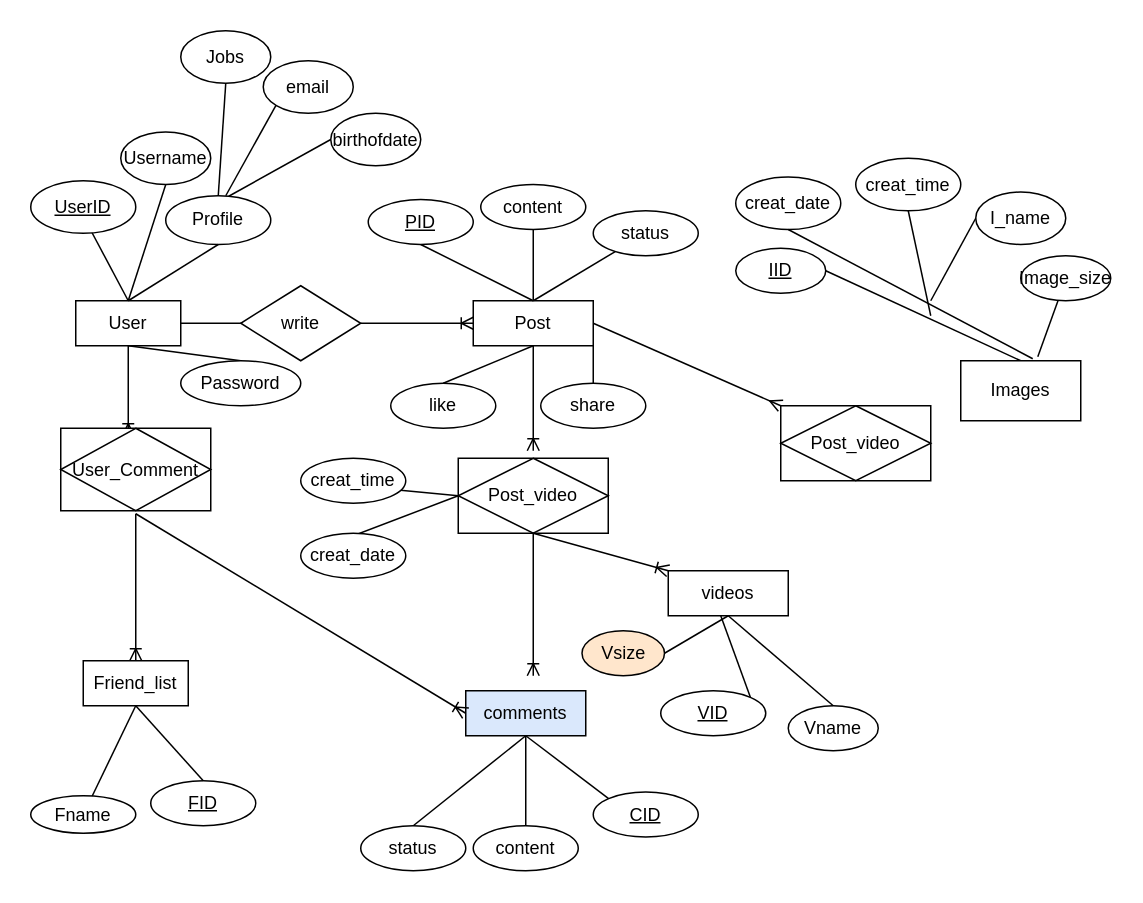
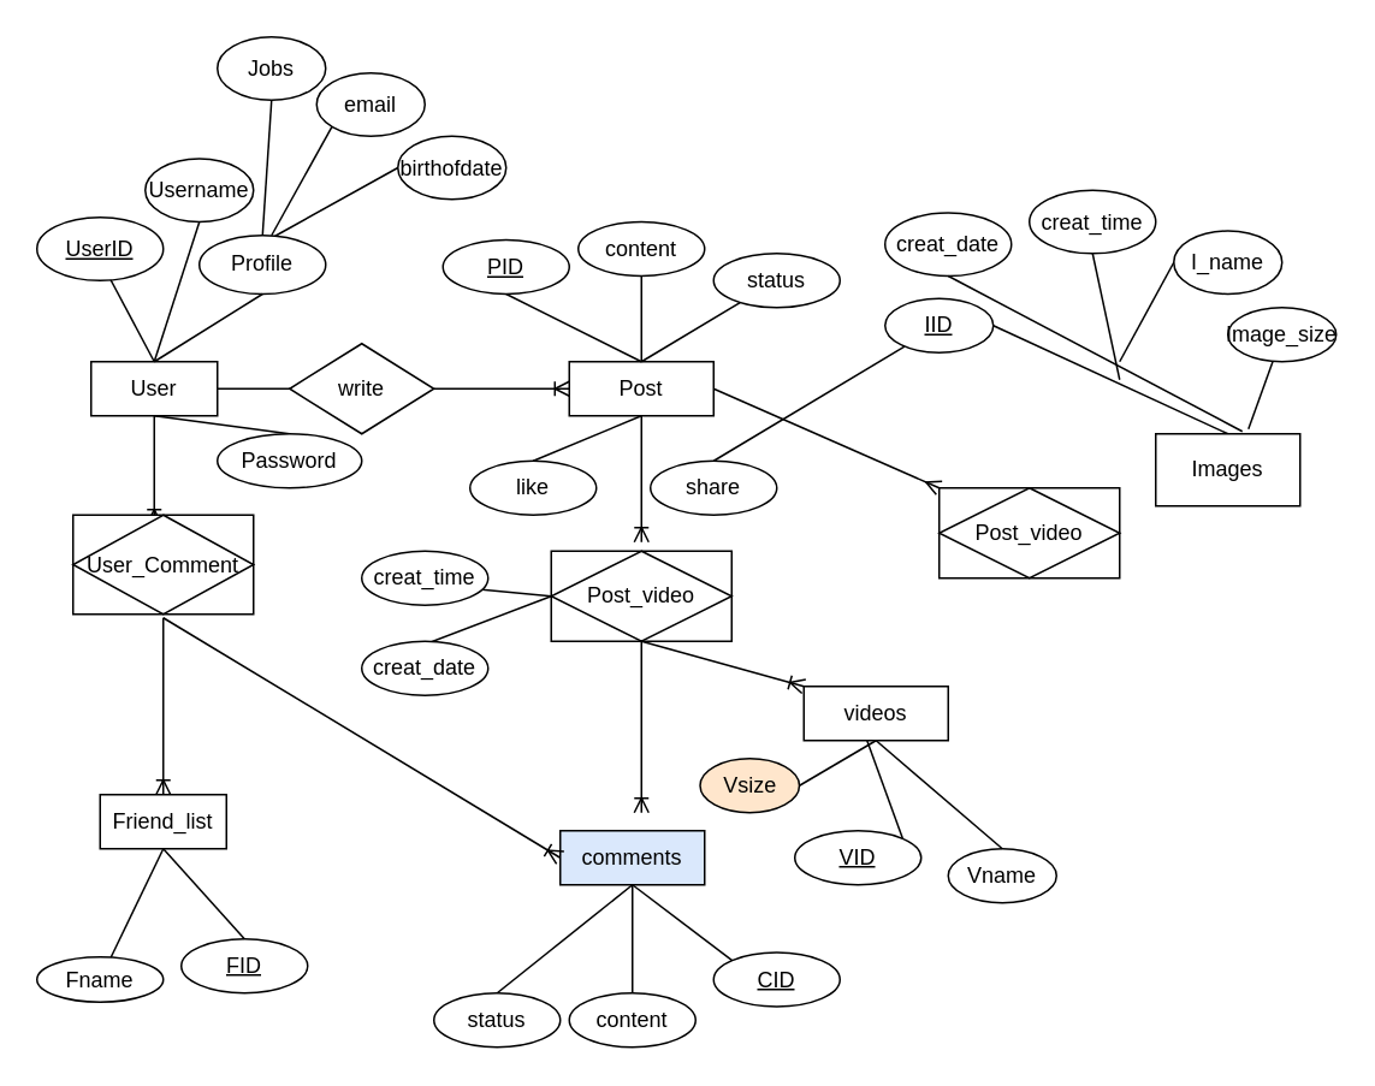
  <mxCell id="0" />
  <mxCell id="1" parent="0" />
  <mxCell id="2" value="User" style="rounded=0;whiteSpace=wrap;html=1;" parent="1" vertex="1"><mxGeometry x="50" y="200" width="70" height="30" as="geometry" /></mxCell>
  <mxCell id="3" value="" style="endArrow=none;html=1;exitX=0.5;exitY=1;exitDx=0;exitDy=0;entryX=0.5;entryY=0;entryDx=0;entryDy=0;" parent="1" source="2" target="6" edge="1"><mxGeometry width="50" height="50" relative="1" as="geometry"><mxPoint x="140" y="200" as="sourcePoint" /><mxPoint x="110" y="260" as="targetPoint" /></mxGeometry></mxCell>
  <mxCell id="4" value="" style="endArrow=none;html=1;exitX=0.5;exitY=0;exitDx=0;exitDy=0;entryX=0.5;entryY=1;entryDx=0;entryDy=0;" parent="1" source="2" target="8" edge="1"><mxGeometry width="50" height="50" relative="1" as="geometry"><mxPoint x="140" y="140" as="sourcePoint" /><mxPoint x="195" y="140" as="targetPoint" /></mxGeometry></mxCell>
  <mxCell id="5" value="" style="endArrow=none;html=1;exitX=0.5;exitY=0;exitDx=0;exitDy=0;" parent="1" source="2" edge="1"><mxGeometry width="50" height="50" relative="1" as="geometry"><mxPoint x="150" y="170" as="sourcePoint" /><mxPoint x="60" y="153" as="targetPoint" /><Array as="points" /></mxGeometry></mxCell>
  <mxCell id="6" value="Password" style="ellipse;whiteSpace=wrap;html=1;" parent="1" vertex="1"><mxGeometry x="120" y="240" width="80" height="30" as="geometry" /></mxCell>
  <mxCell id="7" value="&lt;u&gt;UserID&lt;/u&gt;" style="ellipse;whiteSpace=wrap;html=1;" parent="1" vertex="1"><mxGeometry y="120" width="70" height="35" as="geometry" x="20" /></mxCell>
  <mxCell id="8" value="Username" style="ellipse;whiteSpace=wrap;html=1;" parent="1" vertex="1"><mxGeometry x="80" y="87.5" width="60" height="35" as="geometry" /></mxCell>
  <mxCell id="9" value="Post" style="rounded=0;whiteSpace=wrap;html=1;" parent="1" vertex="1"><mxGeometry x="315" y="200" width="80" height="30" as="geometry" /></mxCell>
  <mxCell id="10" value="" style="endArrow=none;html=1;exitX=0.5;exitY=0;exitDx=0;exitDy=0;entryX=0.5;entryY=1;entryDx=0;entryDy=0;" parent="1" source="9" target="13" edge="1"><mxGeometry width="50" height="50" relative="1" as="geometry"><mxPoint x="390" y="360" as="sourcePoint" /><mxPoint x="280" y="150" as="targetPoint" /></mxGeometry></mxCell>
  <mxCell id="11" value="" style="endArrow=none;html=1;exitX=0.5;exitY=0;exitDx=0;exitDy=0;" parent="1" source="9" target="12" edge="1"><mxGeometry width="50" height="50" relative="1" as="geometry"><mxPoint x="370" y="170" as="sourcePoint" /><mxPoint x="410" y="130" as="targetPoint" /></mxGeometry></mxCell>
  <mxCell id="12" value="status" style="ellipse;whiteSpace=wrap;html=1;" parent="1" vertex="1"><mxGeometry x="395" y="140" width="70" height="30" as="geometry" /></mxCell>
  <mxCell id="13" value="&lt;u&gt;PID&lt;/u&gt;" style="ellipse;whiteSpace=wrap;html=1;" parent="1" vertex="1"><mxGeometry x="245" y="132.5" width="70" height="30" as="geometry" /></mxCell>
  <mxCell id="14" value="content" style="ellipse;whiteSpace=wrap;html=1;" parent="1" vertex="1"><mxGeometry x="320" y="122.5" width="70" height="30" as="geometry" /></mxCell>
  <mxCell id="15" value="" style="endArrow=none;html=1;exitX=0.5;exitY=0;exitDx=0;exitDy=0;entryX=0.5;entryY=1;entryDx=0;entryDy=0;" parent="1" source="9" target="14" edge="1"><mxGeometry width="50" height="50" relative="1" as="geometry"><mxPoint x="380" y="170" as="sourcePoint" /><mxPoint x="340" y="160" as="targetPoint" /></mxGeometry></mxCell>
  <mxCell id="16" value="&lt;u&gt;IID&lt;/u&gt;" style="ellipse;whiteSpace=wrap;html=1;" parent="1" vertex="1"><mxGeometry x="490" y="165" width="60" height="30" as="geometry" /></mxCell>
  <mxCell id="17" value="I_name" style="ellipse;whiteSpace=wrap;html=1;" parent="1" vertex="1"><mxGeometry x="650" y="127.5" width="60" height="35" as="geometry" /></mxCell>
  <mxCell id="18" value="Image_size" style="ellipse;whiteSpace=wrap;html=1;" parent="1" vertex="1"><mxGeometry x="680" y="170" width="60" height="30" as="geometry" /></mxCell>
  <mxCell id="19" value="content" style="ellipse;whiteSpace=wrap;html=1;" parent="1" vertex="1"><mxGeometry x="315" y="550" width="70" height="30" as="geometry" /></mxCell>
  <mxCell id="20" value="&lt;u&gt;CID&lt;/u&gt;" style="ellipse;whiteSpace=wrap;html=1;" parent="1" vertex="1"><mxGeometry x="395" y="527.5" width="70" height="30" as="geometry" /></mxCell>
  <mxCell id="21" value="status" style="ellipse;whiteSpace=wrap;html=1;" parent="1" vertex="1"><mxGeometry x="240" y="550" width="70" height="30" as="geometry" /></mxCell>
  <mxCell id="22" value="Friend_list" style="rounded=0;whiteSpace=wrap;html=1;" parent="1" vertex="1"><mxGeometry x="55" y="440" width="70" height="30" as="geometry" /></mxCell>
  <mxCell id="23" value="&lt;u&gt;FID&lt;/u&gt;" style="ellipse;whiteSpace=wrap;html=1;" parent="1" vertex="1"><mxGeometry x="100" y="520" width="70" height="30" as="geometry" /></mxCell>
  <mxCell id="24" value="Fname" style="ellipse;whiteSpace=wrap;html=1;" parent="1" vertex="1"><mxGeometry y="530" width="70" height="25" as="geometry" x="20" /></mxCell>
  <mxCell id="25" value="videos" style="rounded=0;whiteSpace=wrap;html=1;" parent="1" vertex="1"><mxGeometry x="445" y="380" width="80" height="30" as="geometry" /></mxCell>
  <mxCell id="26" value="&lt;u&gt;VID&lt;/u&gt;" style="ellipse;whiteSpace=wrap;html=1;" parent="1" vertex="1"><mxGeometry x="440" y="460" width="70" height="30" as="geometry" /></mxCell>
  <mxCell id="27" value="Vsize" style="ellipse;whiteSpace=wrap;html=1;fillColor=#ffe6cc;" parent="1" vertex="1"><mxGeometry x="387.5" y="420" width="55" height="30" as="geometry" /></mxCell>
  <mxCell id="28" value="Vname" style="ellipse;whiteSpace=wrap;html=1;" parent="1" vertex="1"><mxGeometry x="525" y="470" width="60" height="30" as="geometry" /></mxCell>
  <mxCell id="29" value="" style="endArrow=none;html=1;exitX=0.5;exitY=1;exitDx=0;exitDy=0;" parent="1" source="22" target="24" edge="1"><mxGeometry width="50" height="50" relative="1" as="geometry"><mxPoint x="50" y="480" as="sourcePoint" /><mxPoint x="420" y="330" as="targetPoint" /></mxGeometry></mxCell>
  <mxCell id="30" value="" style="endArrow=none;html=1;entryX=1;entryY=0.5;entryDx=0;entryDy=0;exitX=0.5;exitY=0;exitDx=0;exitDy=0;" parent="1" source="70" target="16" edge="1"><mxGeometry width="50" height="50" relative="1" as="geometry"><mxPoint x="620" y="210" as="sourcePoint" /><mxPoint x="610" y="280" as="targetPoint" /></mxGeometry></mxCell>
  <mxCell id="31" value="" style="endArrow=none;html=1;exitX=0;exitY=0.5;exitDx=0;exitDy=0;" parent="1" source="17" edge="1"><mxGeometry width="50" height="50" relative="1" as="geometry"><mxPoint x="680" y="340" as="sourcePoint" /><mxPoint x="620" y="200" as="targetPoint" /></mxGeometry></mxCell>
  <mxCell id="32" value="" style="endArrow=none;html=1;exitX=0.5;exitY=0;exitDx=0;exitDy=0;startArrow=none;entryX=0.5;entryY=1;entryDx=0;entryDy=0;" parent="1" source="21" target="56" edge="1"><mxGeometry width="50" height="50" relative="1" as="geometry"><mxPoint x="450" y="360" as="sourcePoint" /><mxPoint x="520" y="360" as="targetPoint" /></mxGeometry></mxCell>
  <mxCell id="33" value="" style="endArrow=none;html=1;exitX=0.5;exitY=0;exitDx=0;exitDy=0;startArrow=none;entryX=0.5;entryY=1;entryDx=0;entryDy=0;" parent="1" source="19" target="56" edge="1"><mxGeometry width="50" height="50" relative="1" as="geometry"><mxPoint x="480" y="400" as="sourcePoint" /><mxPoint x="520" y="502" as="targetPoint" /></mxGeometry></mxCell>
  <mxCell id="34" value="" style="endArrow=none;html=1;startArrow=none;exitX=0.5;exitY=1;exitDx=0;exitDy=0;entryX=0;entryY=0;entryDx=0;entryDy=0;" parent="1" source="56" target="20" edge="1"><mxGeometry width="50" height="50" relative="1" as="geometry"><mxPoint x="520" y="485" as="sourcePoint" /><mxPoint x="540" y="485" as="targetPoint" /></mxGeometry></mxCell>
  <mxCell id="35" value="" style="endArrow=none;html=1;startArrow=none;entryX=0.5;entryY=0;entryDx=0;entryDy=0;exitX=0.5;exitY=1;exitDx=0;exitDy=0;" parent="1" source="25" target="28" edge="1"><mxGeometry width="50" height="50" relative="1" as="geometry"><mxPoint x="360" y="400" as="sourcePoint" /><mxPoint x="320" y="450" as="targetPoint" /></mxGeometry></mxCell>
  <mxCell id="36" value="&lt;br&gt;&lt;br&gt;&lt;br&gt;" style="endArrow=none;html=1;exitX=1;exitY=0;exitDx=0;exitDy=0;startArrow=none;" parent="1" source="26" edge="1"><mxGeometry width="50" height="50" relative="1" as="geometry"><mxPoint x="300" y="580" as="sourcePoint" /><mxPoint x="480" y="410" as="targetPoint" /></mxGeometry></mxCell>
  <mxCell id="37" value="" style="edgeStyle=entityRelationEdgeStyle;fontSize=12;html=1;endArrow=ERoneToMany;exitX=1;exitY=0.5;exitDx=0;exitDy=0;startArrow=none;entryX=0;entryY=0.5;entryDx=0;entryDy=0;" parent="1" target="9" edge="1"><mxGeometry width="100" height="100" relative="1" as="geometry"><mxPoint x="240" y="215" as="sourcePoint" /><mxPoint x="270" y="215" as="targetPoint" /></mxGeometry></mxCell>
  <mxCell id="38" value="" style="edgeStyle=entityRelationEdgeStyle;fontSize=12;html=1;endArrow=none;exitX=1;exitY=0.5;exitDx=0;exitDy=0;" parent="1" source="2" edge="1"><mxGeometry width="100" height="100" relative="1" as="geometry"><mxPoint x="140" y="215" as="sourcePoint" /><mxPoint x="165" y="215" as="targetPoint" /></mxGeometry></mxCell>
  <mxCell id="39" value="write" style="rhombus;whiteSpace=wrap;html=1;" parent="1" vertex="1"><mxGeometry x="160" y="190" width="80" height="50" as="geometry" /></mxCell>
  <mxCell id="40" value="" style="fontSize=12;html=1;endArrow=ERoneToMany;entryX=0.5;entryY=0;entryDx=0;entryDy=0;exitX=0.5;exitY=1;exitDx=0;exitDy=0;" parent="1" source="9" edge="1"><mxGeometry width="100" height="100" relative="1" as="geometry"><mxPoint x="350" y="230" as="sourcePoint" /><mxPoint x="355" y="300" as="targetPoint" /></mxGeometry></mxCell>
  <mxCell id="41" value="" style="endArrow=none;html=1;entryX=0;entryY=0.5;entryDx=0;entryDy=0;exitX=0;exitY=0.5;exitDx=0;exitDy=0;" parent="1" target="42" edge="1" source="72"><mxGeometry width="50" height="50" relative="1" as="geometry"><mxPoint x="360" y="330" as="sourcePoint" /><mxPoint x="500" y="310" as="targetPoint" /></mxGeometry></mxCell>
  <mxCell id="42" value="creat_date" style="ellipse;whiteSpace=wrap;html=1;" parent="1" vertex="1"><mxGeometry x="200" y="355" width="70" height="30" as="geometry" /></mxCell>
  <mxCell id="43" value="" style="endArrow=none;html=1;entryX=0;entryY=0.5;entryDx=0;entryDy=0;exitX=0;exitY=0.5;exitDx=0;exitDy=0;" parent="1" source="72" target="44" edge="1"><mxGeometry width="50" height="50" relative="1" as="geometry"><mxPoint x="370" y="310" as="sourcePoint" /><mxPoint x="500" y="260" as="targetPoint" /></mxGeometry></mxCell>
  <mxCell id="44" value="creat_time" style="ellipse;whiteSpace=wrap;html=1;" parent="1" vertex="1"><mxGeometry x="200" y="305" width="70" height="30" as="geometry" /></mxCell>
  <mxCell id="45" value="" style="fontSize=12;html=1;endArrow=ERmany;exitX=1;exitY=0.5;exitDx=0;exitDy=0;startArrow=none;entryX=0;entryY=0;entryDx=0;entryDy=0;" parent="1" source="9" target="73" edge="1"><mxGeometry width="100" height="100" relative="1" as="geometry"><mxPoint x="502.5" y="235" as="sourcePoint" /><mxPoint x="570" y="260" as="targetPoint" /></mxGeometry></mxCell>
  <mxCell id="46" value="" style="endArrow=none;html=1;entryX=0.5;entryY=1;entryDx=0;entryDy=0;" parent="1" target="47" edge="1"><mxGeometry width="50" height="50" relative="1" as="geometry"><mxPoint x="620" y="210" as="sourcePoint" /><mxPoint x="560" y="220" as="targetPoint" /></mxGeometry></mxCell>
  <mxCell id="47" value="creat_time" style="ellipse;whiteSpace=wrap;html=1;" parent="1" vertex="1"><mxGeometry x="570" y="105" width="70" height="35" as="geometry" /></mxCell>
  <mxCell id="48" value="creat_date" style="ellipse;whiteSpace=wrap;html=1;" parent="1" vertex="1"><mxGeometry x="490" y="117.5" width="70" height="35" as="geometry" /></mxCell>
  <mxCell id="49" value="" style="endArrow=none;html=1;entryX=0.5;entryY=1;entryDx=0;entryDy=0;exitX=0.6;exitY=-0.033;exitDx=0;exitDy=0;exitPerimeter=0;" parent="1" source="70" target="48" edge="1"><mxGeometry width="50" height="50" relative="1" as="geometry"><mxPoint x="620" y="210" as="sourcePoint" /><mxPoint x="530" y="240" as="targetPoint" /></mxGeometry></mxCell>
  <mxCell id="50" value="" style="endArrow=none;html=1;entryX=0.5;entryY=1;entryDx=0;entryDy=0;exitX=0.5;exitY=0;exitDx=0;exitDy=0;" parent="1" source="51" target="9" edge="1"><mxGeometry width="50" height="50" relative="1" as="geometry"><mxPoint x="250" y="260" as="sourcePoint" /><mxPoint x="239.95" y="219.799" as="targetPoint" /></mxGeometry></mxCell>
  <mxCell id="51" value="like" style="ellipse;whiteSpace=wrap;html=1;" parent="1" vertex="1"><mxGeometry x="260" y="255" width="70" height="30" as="geometry" /></mxCell>
  <mxCell id="52" value="share" style="ellipse;whiteSpace=wrap;html=1;" parent="1" vertex="1"><mxGeometry x="360" y="255" width="70" height="30" as="geometry" /></mxCell>
- <mxCell id="53" value="" style="endArrow=none;html=1;entryX=1;entryY=1;entryDx=0;entryDy=0;exitX=0.5;exitY=0;exitDx=0;exitDy=0;" parent="1" source="52" target="9" edge="1"><mxGeometry width="50" height="50" relative="1" as="geometry"><mxPoint x="360" y="250" as="sourcePoint" /><mxPoint x="420" y="220" as="targetPoint" /></mxGeometry></mxCell>
+ <mxCell id="53" value="" style="endArrow=none;html=1;exitX=0.5;exitY=0;exitDx=0;exitDy=0;" parent="1" source="52" target="16" edge="1"><mxGeometry width="50" height="50" relative="1" as="geometry"><mxPoint x="360" y="250" as="sourcePoint" /><mxPoint x="420" y="220" as="targetPoint" /></mxGeometry></mxCell>
  <mxCell id="54" value="Profile" style="ellipse;whiteSpace=wrap;html=1;" parent="1" vertex="1"><mxGeometry x="110" y="130" width="70" height="32.5" as="geometry" /></mxCell>
  <mxCell id="55" value="" style="endArrow=none;html=1;exitX=0.5;exitY=0;exitDx=0;exitDy=0;entryX=0.5;entryY=1;entryDx=0;entryDy=0;" parent="1" source="2" target="54" edge="1"><mxGeometry width="50" height="50" relative="1" as="geometry"><mxPoint x="130" y="160" as="sourcePoint" /><mxPoint x="145" y="75" as="targetPoint" /></mxGeometry></mxCell>
  <mxCell id="56" value="comments" style="rounded=0;whiteSpace=wrap;html=1;fillColor=#dae8fc;" parent="1" vertex="1"><mxGeometry x="310" y="460" width="80" height="30" as="geometry" /></mxCell>
  <mxCell id="57" value="" style="fontSize=12;html=1;endArrow=ERoneToMany;entryX=0;entryY=0.5;entryDx=0;entryDy=0;" parent="1" target="56" edge="1"><mxGeometry width="100" height="100" relative="1" as="geometry"><mxPoint x="90" y="342" as="sourcePoint" /><mxPoint x="60" y="430" as="targetPoint" /></mxGeometry></mxCell>
  <mxCell id="58" value="" style="endArrow=none;html=1;startArrow=none;exitX=1;exitY=0.5;exitDx=0;exitDy=0;entryX=0.5;entryY=1;entryDx=0;entryDy=0;" parent="1" source="27" target="25" edge="1"><mxGeometry width="50" height="50" relative="1" as="geometry"><mxPoint x="310" y="330" as="sourcePoint" /><mxPoint x="350" y="400" as="targetPoint" /></mxGeometry></mxCell>
  <mxCell id="59" value="" style="endArrow=none;html=1;startArrow=none;exitX=0.5;exitY=1;exitDx=0;exitDy=0;entryX=0.5;entryY=0;entryDx=0;entryDy=0;" parent="1" source="22" target="23" edge="1"><mxGeometry width="50" height="50" relative="1" as="geometry"><mxPoint x="160" y="470" as="sourcePoint" /><mxPoint x="140" y="530" as="targetPoint" /></mxGeometry></mxCell>
  <mxCell id="60" value="" style="fontSize=12;html=1;endArrow=ERoneToMany;entryX=0.5;entryY=0;entryDx=0;entryDy=0;exitX=0.5;exitY=1;exitDx=0;exitDy=0;" parent="1" source="2" edge="1"><mxGeometry width="100" height="100" relative="1" as="geometry"><mxPoint x="70" y="260" as="sourcePoint" /><mxPoint x="85" y="290" as="targetPoint" /></mxGeometry></mxCell>
  <mxCell id="61" value="" style="fontSize=12;html=1;endArrow=ERoneToMany;entryX=0.5;entryY=0;entryDx=0;entryDy=0;" parent="1" target="22" edge="1"><mxGeometry width="100" height="100" relative="1" as="geometry"><mxPoint x="90" y="342" as="sourcePoint" /><mxPoint x="85" y="440" as="targetPoint" /></mxGeometry></mxCell>
  <mxCell id="62" value="User_Comment" style="shape=associativeEntity;whiteSpace=wrap;html=1;align=center;" parent="1" vertex="1"><mxGeometry x="40" y="285" width="100" height="55" as="geometry" /></mxCell>
  <mxCell id="63" value="" style="endArrow=none;html=1;entryX=0.5;entryY=0;entryDx=0;entryDy=0;exitX=0.5;exitY=1;exitDx=0;exitDy=0;" parent="1" source="64" target="54" edge="1"><mxGeometry width="50" height="50" relative="1" as="geometry"><mxPoint x="160" y="30" as="sourcePoint" /><mxPoint x="420" y="200" as="targetPoint" /></mxGeometry></mxCell>
  <mxCell id="64" value="Jobs" style="ellipse;whiteSpace=wrap;html=1;" parent="1" vertex="1"><mxGeometry x="120" y="20" width="60" height="35" as="geometry" /></mxCell>
  <mxCell id="65" value="email" style="ellipse;whiteSpace=wrap;html=1;" parent="1" vertex="1"><mxGeometry x="175" y="40" width="60" height="35" as="geometry" /></mxCell>
  <mxCell id="66" value="birthofdate" style="ellipse;whiteSpace=wrap;html=1;" parent="1" vertex="1"><mxGeometry x="220" y="75" width="60" height="35" as="geometry" /></mxCell>
  <mxCell id="67" value="" style="endArrow=none;html=1;exitX=0;exitY=1;exitDx=0;exitDy=0;" parent="1" source="65" edge="1"><mxGeometry width="50" height="50" relative="1" as="geometry"><mxPoint x="180" y="100" as="sourcePoint" /><mxPoint x="150" y="130" as="targetPoint" /></mxGeometry></mxCell>
  <mxCell id="68" value="" style="endArrow=none;html=1;entryX=0.6;entryY=0.01;entryDx=0;entryDy=0;exitX=0;exitY=0.5;exitDx=0;exitDy=0;entryPerimeter=0;" parent="1" source="66" target="54" edge="1"><mxGeometry width="50" height="50" relative="1" as="geometry"><mxPoint x="190" y="110" as="sourcePoint" /><mxPoint x="185" y="185" as="targetPoint" /></mxGeometry></mxCell>
  <mxCell id="69" style="edgeStyle=orthogonalEdgeStyle;rounded=0;orthogonalLoop=1;jettySize=auto;html=1;exitX=0.5;exitY=1;exitDx=0;exitDy=0;" parent="1" source="17" target="17" edge="1"><mxGeometry relative="1" as="geometry" /></mxCell>
  <mxCell id="70" value="Images" style="rounded=0;whiteSpace=wrap;html=1;" parent="1" vertex="1"><mxGeometry x="640" y="240" width="80" height="40" as="geometry" /></mxCell>
  <mxCell id="71" value="" style="endArrow=none;html=1;entryX=0.642;entryY=-0.067;entryDx=0;entryDy=0;entryPerimeter=0;" parent="1" source="18" target="70" edge="1"><mxGeometry width="50" height="50" relative="1" as="geometry"><mxPoint x="680.104" y="206.246" as="sourcePoint" /><mxPoint x="590" y="210" as="targetPoint" /></mxGeometry></mxCell>
  <mxCell id="72" value="Post_video" style="shape=associativeEntity;whiteSpace=wrap;html=1;align=center;" vertex="1" parent="1"><mxGeometry x="305" y="305" width="100" height="50" as="geometry" /></mxCell>
  <mxCell id="73" value="Post_video" style="shape=associativeEntity;whiteSpace=wrap;html=1;align=center;" vertex="1" parent="1"><mxGeometry x="520" y="270" width="100" height="50" as="geometry" /></mxCell>
  <mxCell id="74" value="" style="fontSize=12;html=1;endArrow=ERoneToMany;exitX=0.5;exitY=1;exitDx=0;exitDy=0;" edge="1" parent="1" source="72"><mxGeometry width="100" height="100" relative="1" as="geometry"><mxPoint x="320" y="380" as="sourcePoint" /><mxPoint x="355" y="450" as="targetPoint" /></mxGeometry></mxCell>
  <mxCell id="75" value="" style="fontSize=12;html=1;endArrow=ERoneToMany;entryX=0;entryY=0;entryDx=0;entryDy=0;exitX=0.5;exitY=1;exitDx=0;exitDy=0;" edge="1" parent="1" source="72" target="25"><mxGeometry width="100" height="100" relative="1" as="geometry"><mxPoint x="390" y="380" as="sourcePoint" /><mxPoint x="390" y="450" as="targetPoint" /></mxGeometry></mxCell>
